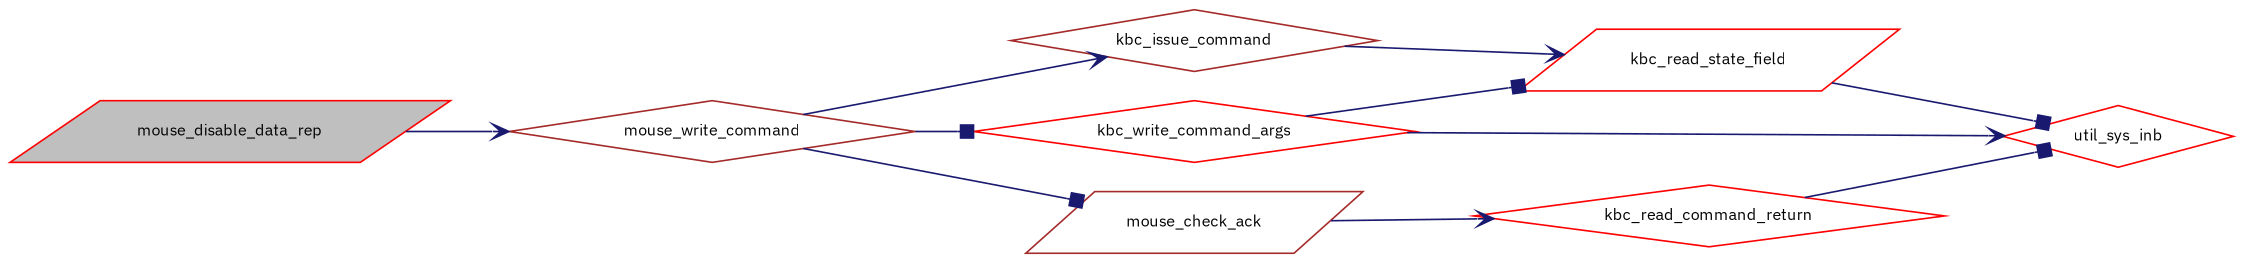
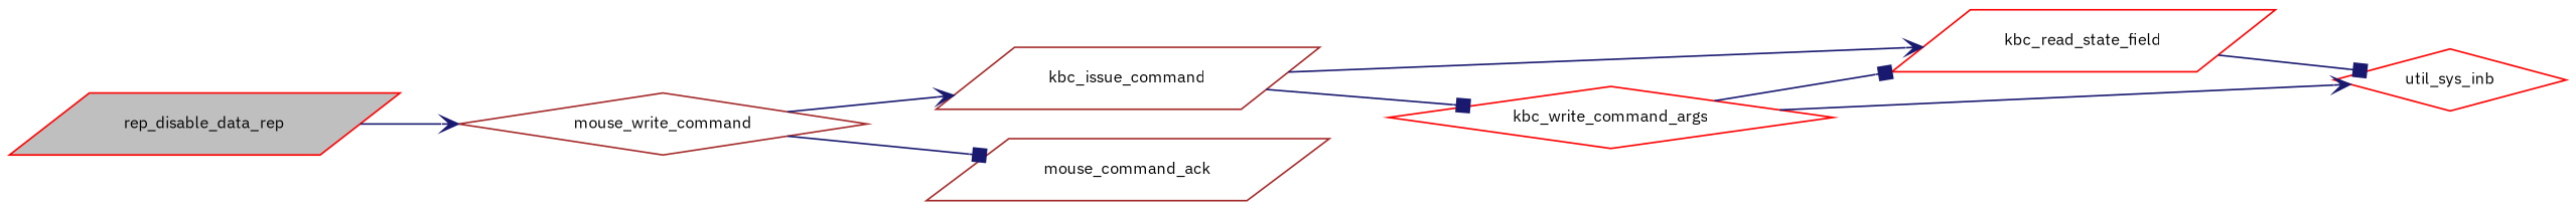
  digraph {
    fontname="IBM Plex Sans"
    rankdir=LR
    node [color=red fillcolor=white fontname="IBM Plex Sans" fontsize=10 shape=parallelogram style=filled]
    edge [arrowhead=vee color=midnightblue fontname="IBM Plex Sans" fontsize=10 labelfontname=Helvetica labelfontsize=10 style=solid]
-   n1 [fillcolor=grey75 fontcolor=black height=0.2 label=mouse_disable_data_rep width=0.4]
+   n1 [fillcolor=grey75 fontcolor=black height=0.2 label=rep_disable_data_rep width=0.4]
    n2 [color=brown height=0.2 label=mouse_write_command shape=diamond width=0.4]
-   n3 [color=brown height=0.2 label=kbc_issue_command shape=diamond width=0.4]
+   n3 [color=brown height=0.2 label=kbc_issue_command width=0.4]
    n4 [height=0.2 label=kbc_write_command_args shape=diamond width=0.4]
-   n5 [color=brown height=0.2 label=mouse_check_ack width=0.4]
+   n5 [color=brown height=0.2 label=mouse_command_ack width=0.4]
    n6 [height=0.2 label=kbc_read_state_field width=0.4]
    n7 [height=0.2 label=util_sys_inb shape=diamond width=0.4]
-   n8 [height=0.2 label=kbc_read_command_return shape=diamond width=0.4]
    n1 -> n2
    n2 -> n3
-   n2 -> n4 [arrowhead=box]
+   n3 -> n4 [arrowhead=box]
    n2 -> n5 [arrowhead=box]
    n3 -> n6
    n4 -> n6 [arrowhead=box]
    n4 -> n7
-   n5 -> n8
    n6 -> n7 [arrowhead=box]
-   n8 -> n7 [arrowhead=box]
  }
